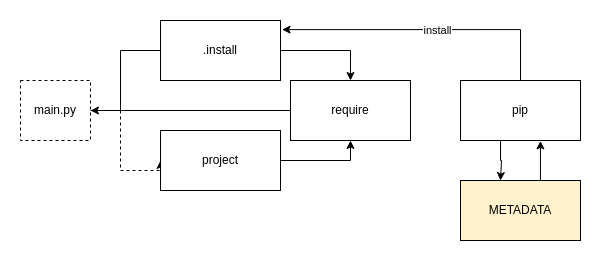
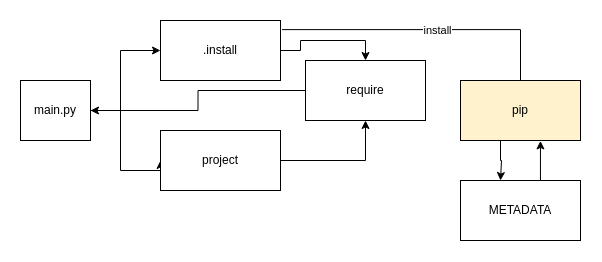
  <mxCell id="0" />
  <mxCell id="1" parent="0" />
- <mxCell id="2" value="" style="edgeStyle=orthogonalEdgeStyle;rounded=0;orthogonalLoop=1;jettySize=auto;html=1;endArrow=none;" edge="1" parent="1" source="4" target="6"><mxGeometry relative="1" as="geometry"><Array as="points"><mxPoint x="120" y="110" /><mxPoint x="120" y="50" /></Array></mxGeometry></mxCell>
- <mxCell id="3" style="edgeStyle=orthogonalEdgeStyle;rounded=0;orthogonalLoop=1;jettySize=auto;html=1;entryX=0;entryY=0.5;entryDx=0;entryDy=0;dashed=1;" edge="1" parent="1" source="4" target="8"><mxGeometry relative="1" as="geometry"><mxPoint x="160" y="190" as="targetPoint" /><Array as="points"><mxPoint x="120" y="110" /><mxPoint x="120" y="170" /></Array></mxGeometry></mxCell>
- <mxCell id="4" value="main.py" style="rounded=0;whiteSpace=wrap;html=1;dashed=1;" vertex="1" parent="1"><mxGeometry x="20" y="80" width="70" height="60" as="geometry" /></mxCell>
+ <mxCell id="2" value="" style="edgeStyle=orthogonalEdgeStyle;rounded=0;orthogonalLoop=1;jettySize=auto;html=1;" edge="1" parent="1" source="4" target="6"><mxGeometry relative="1" as="geometry"><Array as="points"><mxPoint x="120" y="110" /><mxPoint x="120" y="50" /></Array></mxGeometry></mxCell>
+ <mxCell id="3" style="edgeStyle=orthogonalEdgeStyle;rounded=0;orthogonalLoop=1;jettySize=auto;html=1;entryX=0;entryY=0.5;entryDx=0;entryDy=0;" edge="1" parent="1" source="4" target="8"><mxGeometry relative="1" as="geometry"><mxPoint x="160" y="190" as="targetPoint" /><Array as="points"><mxPoint x="120" y="110" /><mxPoint x="120" y="170" /></Array></mxGeometry></mxCell>
+ <mxCell id="4" value="main.py" style="rounded=0;whiteSpace=wrap;html=1;" vertex="1" parent="1"><mxGeometry x="20" y="80" width="70" height="60" as="geometry" /></mxCell>
  <mxCell id="5" style="edgeStyle=orthogonalEdgeStyle;rounded=0;orthogonalLoop=1;jettySize=auto;html=1;entryX=0.5;entryY=0;entryDx=0;entryDy=0;" edge="1" parent="1" source="6" target="10"><mxGeometry relative="1" as="geometry"><mxPoint x="350" y="100" as="targetPoint" /></mxGeometry></mxCell>
  <mxCell id="6" value=".install" style="whiteSpace=wrap;html=1;" vertex="1" parent="1"><mxGeometry x="160" y="20" width="120" height="60" as="geometry" /></mxCell>
  <mxCell id="7" style="edgeStyle=orthogonalEdgeStyle;rounded=0;orthogonalLoop=1;jettySize=auto;html=1;entryX=0.5;entryY=1;entryDx=0;entryDy=0;" edge="1" parent="1" source="8" target="10"><mxGeometry relative="1" as="geometry" /></mxCell>
  <mxCell id="8" value="project" style="whiteSpace=wrap;html=1;" vertex="1" parent="1"><mxGeometry x="160" y="130" width="120" height="60" as="geometry" /></mxCell>
  <mxCell id="9" style="edgeStyle=orthogonalEdgeStyle;rounded=0;orthogonalLoop=1;jettySize=auto;html=1;" edge="1" parent="1" source="10" target="4"><mxGeometry relative="1" as="geometry"><mxPoint x="450" y="110" as="targetPoint" /></mxGeometry></mxCell>
- <mxCell id="10" value="require" style="whiteSpace=wrap;html=1;" vertex="1" parent="1"><mxGeometry x="290" y="80" width="120" height="60" as="geometry" /></mxCell>
+ <mxCell id="10" value="require" style="whiteSpace=wrap;html=1;" vertex="1" parent="1"><mxGeometry x="305" y="60" width="120" height="60" as="geometry" /></mxCell>
  <mxCell id="11" style="edgeStyle=orthogonalEdgeStyle;rounded=0;orthogonalLoop=1;jettySize=auto;html=1;exitX=0.276;exitY=0.996;exitDx=0;exitDy=0;exitPerimeter=0;" edge="1" parent="1"><mxGeometry relative="1" as="geometry"><mxPoint x="500" y="180" as="targetPoint" /><mxPoint x="503.12" y="139.76" as="sourcePoint" /><Array as="points"><mxPoint x="500" y="140" /><mxPoint x="500" y="160" /><mxPoint x="501" y="160" /><mxPoint x="501" y="180" /></Array></mxGeometry></mxCell>
- <mxCell id="12" value="pip" style="whiteSpace=wrap;html=1;" vertex="1" parent="1"><mxGeometry x="460" y="80" width="120" height="60" as="geometry" /></mxCell>
- <mxCell id="13" value="METADATA" style="whiteSpace=wrap;html=1;fillColor=#fff2cc;" vertex="1" parent="1"><mxGeometry x="460" y="180" width="120" height="60" as="geometry" /></mxCell>
+ <mxCell id="12" value="pip" style="whiteSpace=wrap;html=1;fillColor=#fff2cc;" vertex="1" parent="1"><mxGeometry x="460" y="80" width="120" height="60" as="geometry" /></mxCell>
+ <mxCell id="13" value="METADATA" style="whiteSpace=wrap;html=1;" vertex="1" parent="1"><mxGeometry x="460" y="180" width="120" height="60" as="geometry" /></mxCell>
  <mxCell id="14" style="edgeStyle=orthogonalEdgeStyle;rounded=0;orthogonalLoop=1;jettySize=auto;html=1;entryX=0.583;entryY=1.007;entryDx=0;entryDy=0;entryPerimeter=0;" edge="1" parent="1"><mxGeometry relative="1" as="geometry"><mxPoint x="539.96" y="180" as="sourcePoint" /><mxPoint x="539.96" y="140.42" as="targetPoint" /></mxGeometry></mxCell>
- <mxCell id="15" style="edgeStyle=orthogonalEdgeStyle;rounded=0;orthogonalLoop=1;jettySize=auto;html=1;entryX=1.013;entryY=0.152;entryDx=0;entryDy=0;entryPerimeter=0;" edge="1" parent="1" source="12" target="6"><mxGeometry relative="1" as="geometry"><Array as="points"><mxPoint x="520" y="29" /></Array></mxGeometry></mxCell>
+ <mxCell id="15" style="edgeStyle=orthogonalEdgeStyle;rounded=0;orthogonalLoop=1;jettySize=auto;html=1;entryX=1.013;entryY=0.152;entryDx=0;entryDy=0;entryPerimeter=0;endArrow=none;" edge="1" parent="1" source="12" target="6"><mxGeometry relative="1" as="geometry"><Array as="points"><mxPoint x="520" y="29" /></Array></mxGeometry></mxCell>
  <mxCell id="16" value="install" style="edgeLabel;html=1;align=center;verticalAlign=middle;resizable=0;points=[];" vertex="1" connectable="0" parent="15"><mxGeometry x="-0.074" relative="1" as="geometry"><mxPoint as="offset" /></mxGeometry></mxCell>
